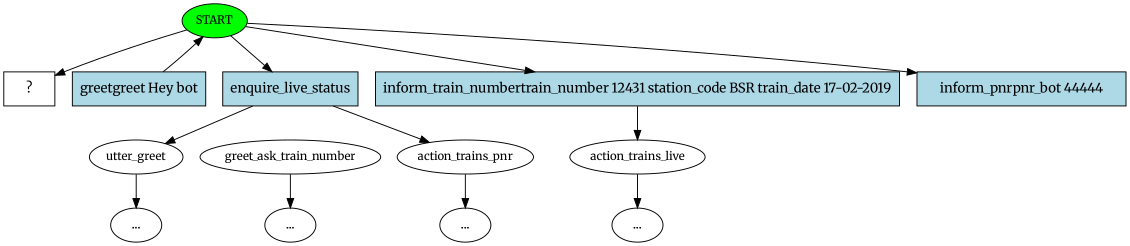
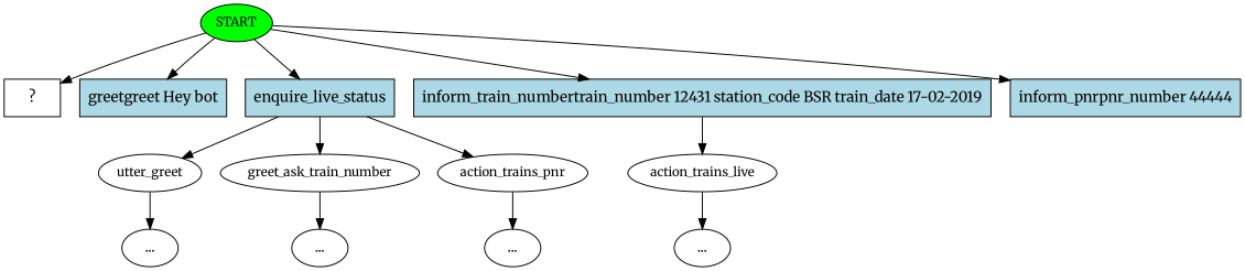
  digraph {
    fontname=Merriweather
    node [fontname=Merriweather]
    edge [fontname=Merriweather]
    n1 [fillcolor=green fontsize=12 label=START style=filled]
    n2 [label="  ?  " shape=rect]
    n3 [fillcolor=lightblue label="greetgreet Hey bot" shape=rect style=filled]
    n4 [fillcolor=lightblue label=enquire_live_status shape=rect style=filled]
    n5 [fillcolor=lightblue label="inform_train_numbertrain_number 12431 station_code BSR train_date 17-02-2019" shape=rect style=filled]
-   n6 [fillcolor=lightblue label="inform_pnrpnr_bot 44444" shape=rect style=filled]
+   n6 [fillcolor=lightblue label="inform_pnrpnr_number 44444" shape=rect style=filled]
    n7 [fontsize=12 label=utter_greet]
    n8 [fontsize=12 label=greet_ask_train_number]
    n9 [fontsize=12 label=action_trains_pnr]
    n10 [fontsize=12 label=action_trains_live]
    n11 [label="..."]
    n12 [label="..."]
    n13 [label="..."]
    n14 [label="..."]
    n1 -> n2
-   n3 -> n1
+   n1 -> n3
    n1 -> n4
    n1 -> n5
    n1 -> n6
    n4 -> n7
+   n4 -> n8
    n4 -> n9
    n5 -> n10
    n7 -> n11
    n8 -> n12
    n9 -> n14
    n10 -> n13
  }
